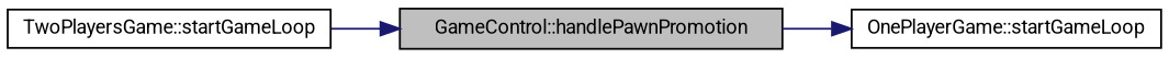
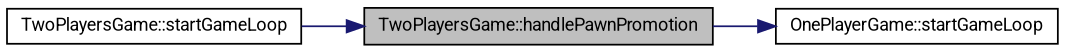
  digraph {
    fontname=Roboto
    rankdir=RL
    node [color=black fillcolor=white fontname=Roboto fontsize=10 shape=record style=filled]
    edge [color=midnightblue dir=back fontname=Roboto fontsize=10 labelfontname=Helvetica labelfontsize=10 style=solid]
-   n1 [fillcolor=grey75 fontcolor=black height=0.2 label="GameControl::handlePawnPromotion" width=0.4]
+   n1 [fillcolor=grey75 fontcolor=black height=0.2 label="TwoPlayersGame::handlePawnPromotion" width=0.4]
    n2 [height=0.2 label="TwoPlayersGame::startGameLoop" width=0.4]
    n3 [height=0.2 label="OnePlayerGame::startGameLoop" width=0.4]
    n1 -> n2
    n3 -> n1
  }
